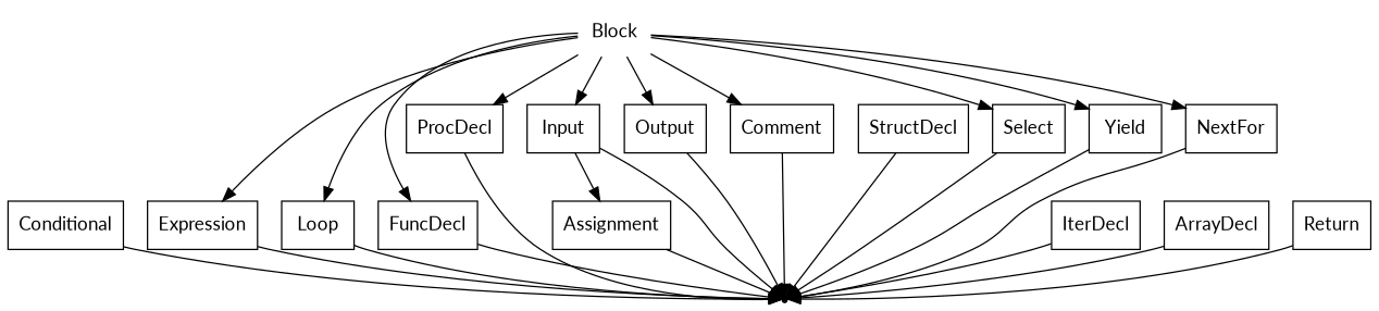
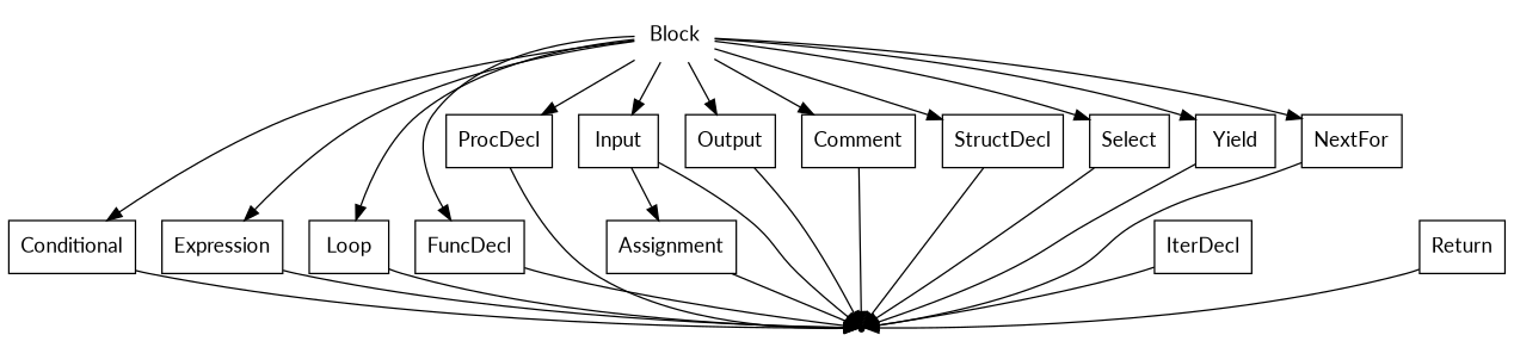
  digraph {
    fontname=Lato
    node [fontname=Lato shape=box]
    edge [fontname=Lato]
    n1 [label=Block shape=plaintext]
    n2 [label=Conditional]
    n3 [label=Expression]
    n4 [label=Loop]
    n5 [label=FuncDecl]
    n6 [label=ProcDecl]
    n7 [label=Input]
    n8 [label=Output]
    n9 [label=Comment]
    n10 [label=StructDecl]
    n11 [label=Select]
    n12 [label=Yield]
    n13 [label=NextFor]
    n14 [label=Assignment]
    end [shape=point]
    n16 [label=IterDecl]
-   n17 [label=ArrayDecl]
    n18 [label=Return]
+   n1 -> n2
    n1 -> n3
    n1 -> n4
    n1 -> n5
    n1 -> n6
    n1 -> n7
    n1 -> n8
    n1 -> n9
+   n1 -> n10
    n1 -> n11
    n1 -> n12
    n1 -> n13
    n2 -> end
    n3 -> end
    n4 -> end
    n5 -> end
    n6 -> end
    n7 -> n14
    n7 -> end
    n8 -> end
    n9 -> end
    n10 -> end
    n11 -> end
    n12 -> end
    n13 -> end
    n14 -> end
    n16 -> end
-   n17 -> end
    n18 -> end
  }
